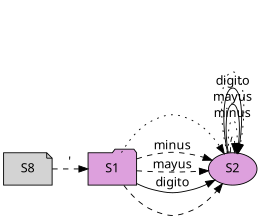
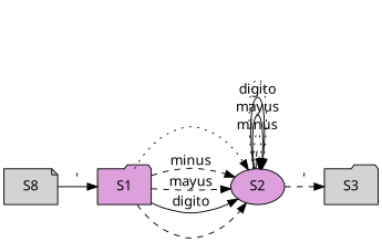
  digraph {
    fontname="Noto Sans"
    rankdir=LR
    node [fillcolor=lightgrey fontname="Noto Sans" shape=folder style=filled]
    edge [fontname="Noto Sans" style=dashed]
    n1 [label=S8 shape=note]
    S1 [fillcolor=plum]
    S2 [fillcolor=plum shape=ellipse]
-   n1 -> S1 [label="\'"]
+   S3
+   n1 -> S1 [label="\'" style=solid]
    S1 -> S2 [label="\n" style=dotted]
    S1 -> S2 [label=minus]
    S1 -> S2 [label=mayus]
    S1 -> S2 [label=digito style=solid]
    S1 -> S2 [label=" "]
    S2 -> S2 [label="\n"]
    S2 -> S2 [label=minus style=dotted]
    S2 -> S2 [label=mayus style=solid]
    S2 -> S2 [label=digito style=solid]
    S2 -> S2 [label=" " style=dotted]
+   S2 -> S3 [label="\'"]
  }
